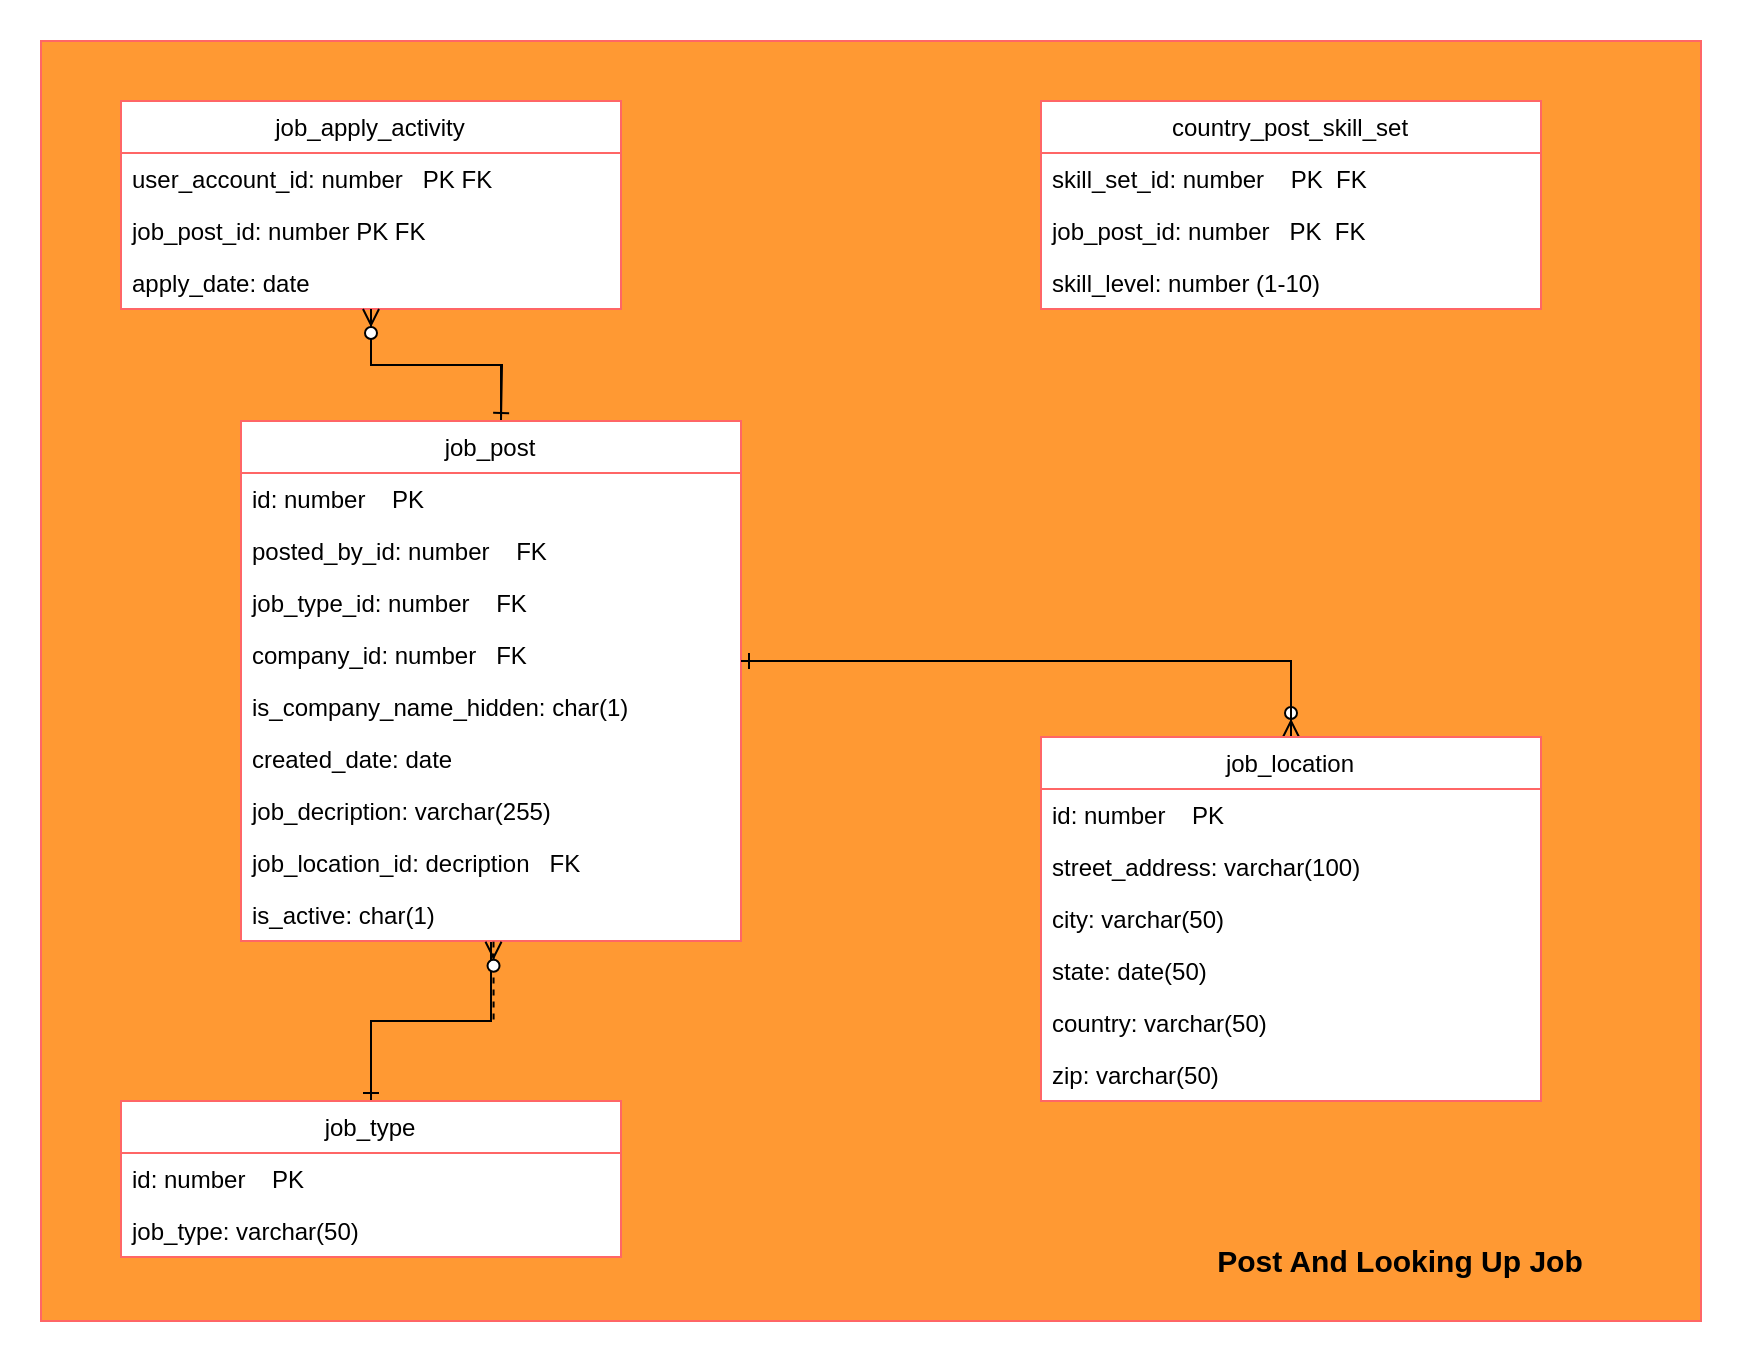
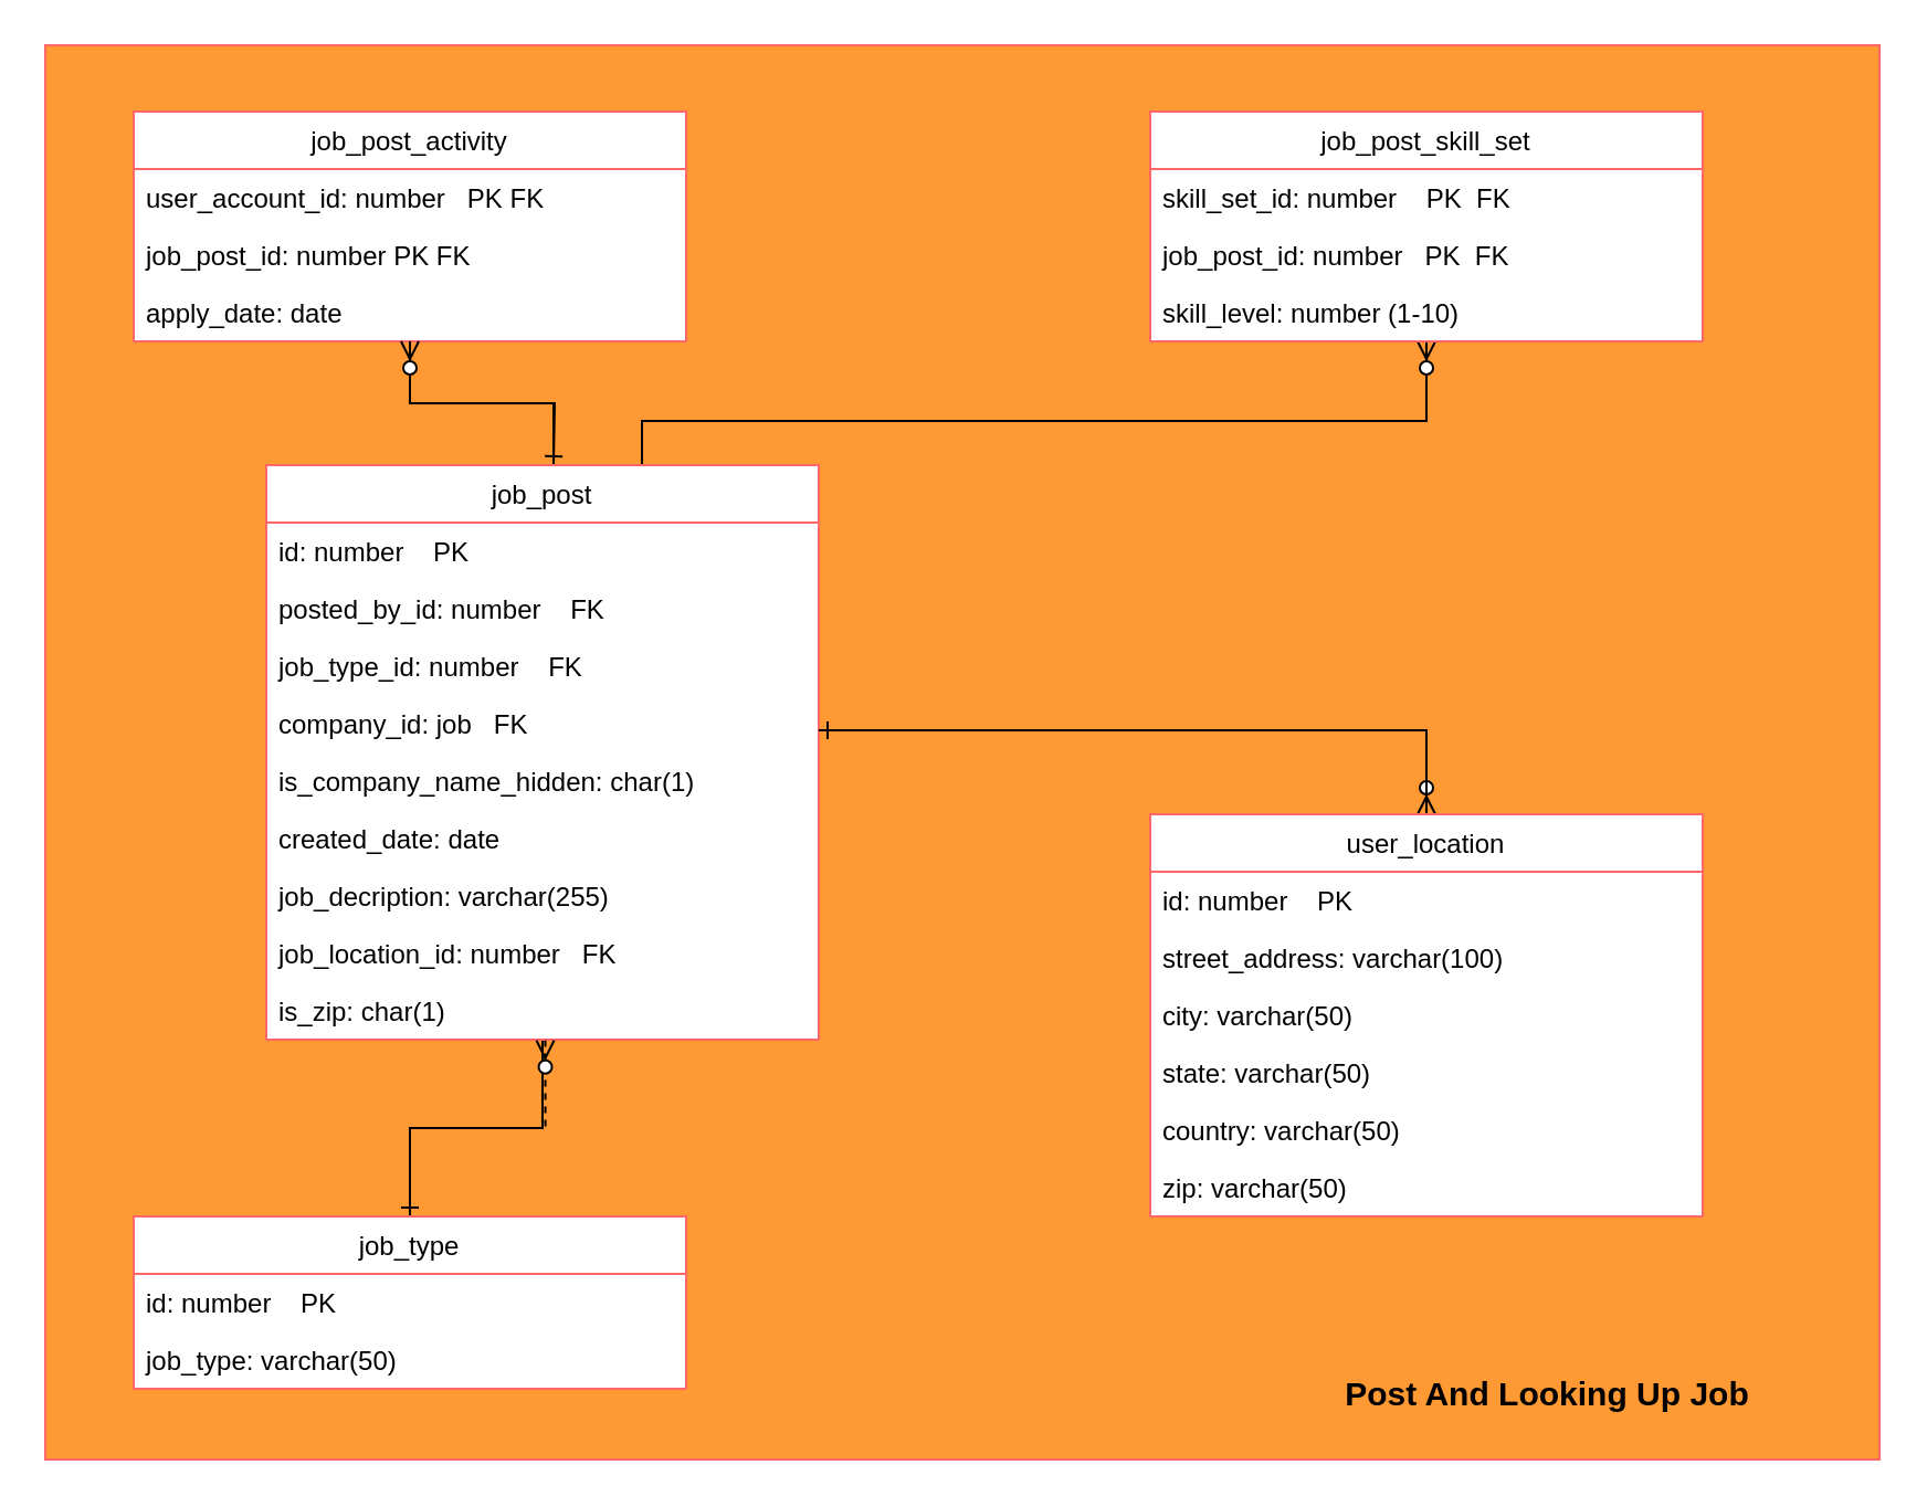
  <mxCell id="0" />
  <mxCell id="1" parent="0" />
  <mxCell id="2" value="" style="rounded=0;whiteSpace=wrap;html=1;strokeColor=#FF6666;fillColor=#FF9933;" vertex="1" parent="1"><mxGeometry width="830" height="640" as="geometry" x="20" y="20" /></mxCell>
  <mxCell id="3" style="edgeStyle=orthogonalEdgeStyle;rounded=0;orthogonalLoop=1;jettySize=auto;html=1;endArrow=ERone;endFill=0;" edge="1" parent="1" source="4"><mxGeometry relative="1" as="geometry"><mxPoint x="250" y="210" as="targetPoint" /></mxGeometry></mxCell>
- <mxCell id="4" value="job_apply_activity" style="swimlane;fontStyle=0;childLayout=stackLayout;horizontal=1;startSize=26;horizontalStack=0;resizeParent=1;resizeParentMax=0;resizeLast=0;collapsible=1;marginBottom=0;strokeColor=#FF6666;fillColor=#FFFFFF;swimlaneFillColor=#ffffff;" vertex="1" parent="1"><mxGeometry x="60" y="50" width="250" height="104" as="geometry" /></mxCell>
+ <mxCell id="4" value="job_post_activity" style="swimlane;fontStyle=0;childLayout=stackLayout;horizontal=1;startSize=26;horizontalStack=0;resizeParent=1;resizeParentMax=0;resizeLast=0;collapsible=1;marginBottom=0;strokeColor=#FF6666;fillColor=#FFFFFF;swimlaneFillColor=#ffffff;" vertex="1" parent="1"><mxGeometry x="60" y="50" width="250" height="104" as="geometry" /></mxCell>
  <mxCell id="5" value="user_account_id: number   PK FK" style="text;strokeColor=none;fillColor=none;align=left;verticalAlign=top;spacingLeft=4;spacingRight=4;overflow=hidden;rotatable=0;points=[[0,0.5],[1,0.5]];portConstraint=eastwest;" vertex="1" parent="4"><mxGeometry y="26" width="250" height="26" as="geometry" /></mxCell>
  <mxCell id="6" value="job_post_id: number PK FK" style="text;strokeColor=none;fillColor=none;align=left;verticalAlign=top;spacingLeft=4;spacingRight=4;overflow=hidden;rotatable=0;points=[[0,0.5],[1,0.5]];portConstraint=eastwest;" vertex="1" parent="4"><mxGeometry y="52" width="250" height="26" as="geometry" /></mxCell>
  <mxCell id="7" value="apply_date: date" style="text;strokeColor=none;fillColor=none;align=left;verticalAlign=top;spacingLeft=4;spacingRight=4;overflow=hidden;rotatable=0;points=[[0,0.5],[1,0.5]];portConstraint=eastwest;" vertex="1" parent="4"><mxGeometry y="78" width="250" height="26" as="geometry" /></mxCell>
  <mxCell id="8" style="edgeStyle=orthogonalEdgeStyle;rounded=0;orthogonalLoop=1;jettySize=auto;html=1;endArrow=ERzeroToMany;endFill=1;" edge="1" parent="1" source="12" target="4"><mxGeometry relative="1" as="geometry"><Array as="points"><mxPoint x="250" y="182" /><mxPoint x="185" y="182" /></Array></mxGeometry></mxCell>
+ <mxCell id="9" style="edgeStyle=orthogonalEdgeStyle;rounded=0;orthogonalLoop=1;jettySize=auto;html=1;endArrow=ERzeroToMany;endFill=1;" edge="1" parent="1" source="12" target="29"><mxGeometry relative="1" as="geometry"><Array as="points"><mxPoint x="290" y="190" /><mxPoint x="645" y="190" /></Array></mxGeometry></mxCell>
  <mxCell id="10" style="edgeStyle=orthogonalEdgeStyle;rounded=0;orthogonalLoop=1;jettySize=auto;html=1;endArrow=ERone;endFill=0;" edge="1" parent="1" source="12" target="23"><mxGeometry relative="1" as="geometry" /></mxCell>
  <mxCell id="11" style="edgeStyle=orthogonalEdgeStyle;rounded=0;orthogonalLoop=1;jettySize=auto;html=1;entryX=0.5;entryY=0;entryDx=0;entryDy=0;endArrow=ERzeroToMany;endFill=1;" edge="1" parent="1" source="12" target="31"><mxGeometry relative="1" as="geometry"><Array as="points"><mxPoint x="645" y="330" /></Array></mxGeometry></mxCell>
  <mxCell id="12" value="job_post" style="swimlane;fontStyle=0;childLayout=stackLayout;horizontal=1;startSize=26;horizontalStack=0;resizeParent=1;resizeParentMax=0;resizeLast=0;collapsible=1;marginBottom=0;strokeColor=#FF6666;fillColor=#FFFFFF;swimlaneFillColor=#ffffff;" vertex="1" parent="1"><mxGeometry x="120" y="210" width="250" height="260" as="geometry" /></mxCell>
  <mxCell id="13" value="id: number    PK" style="text;strokeColor=none;fillColor=none;align=left;verticalAlign=top;spacingLeft=4;spacingRight=4;overflow=hidden;rotatable=0;points=[[0,0.5],[1,0.5]];portConstraint=eastwest;" vertex="1" parent="12"><mxGeometry y="26" width="250" height="26" as="geometry" /></mxCell>
  <mxCell id="14" value="posted_by_id: number    FK" style="text;strokeColor=none;fillColor=none;align=left;verticalAlign=top;spacingLeft=4;spacingRight=4;overflow=hidden;rotatable=0;points=[[0,0.5],[1,0.5]];portConstraint=eastwest;" vertex="1" parent="12"><mxGeometry y="52" width="250" height="26" as="geometry" /></mxCell>
  <mxCell id="15" value="job_type_id: number    FK" style="text;strokeColor=none;fillColor=none;align=left;verticalAlign=top;spacingLeft=4;spacingRight=4;overflow=hidden;rotatable=0;points=[[0,0.5],[1,0.5]];portConstraint=eastwest;" vertex="1" parent="12"><mxGeometry y="78" width="250" height="26" as="geometry" /></mxCell>
- <mxCell id="16" value="company_id: number   FK" style="text;strokeColor=none;fillColor=none;align=left;verticalAlign=top;spacingLeft=4;spacingRight=4;overflow=hidden;rotatable=0;points=[[0,0.5],[1,0.5]];portConstraint=eastwest;" vertex="1" parent="12"><mxGeometry y="104" width="250" height="26" as="geometry" /></mxCell>
+ <mxCell id="16" value="company_id: job   FK" style="text;strokeColor=none;fillColor=none;align=left;verticalAlign=top;spacingLeft=4;spacingRight=4;overflow=hidden;rotatable=0;points=[[0,0.5],[1,0.5]];portConstraint=eastwest;" vertex="1" parent="12"><mxGeometry y="104" width="250" height="26" as="geometry" /></mxCell>
  <mxCell id="17" value="is_company_name_hidden: char(1)" style="text;strokeColor=none;fillColor=none;align=left;verticalAlign=top;spacingLeft=4;spacingRight=4;overflow=hidden;rotatable=0;points=[[0,0.5],[1,0.5]];portConstraint=eastwest;" vertex="1" parent="12"><mxGeometry y="130" width="250" height="26" as="geometry" /></mxCell>
  <mxCell id="18" value="created_date: date" style="text;strokeColor=none;fillColor=none;align=left;verticalAlign=top;spacingLeft=4;spacingRight=4;overflow=hidden;rotatable=0;points=[[0,0.5],[1,0.5]];portConstraint=eastwest;" vertex="1" parent="12"><mxGeometry y="156" width="250" height="26" as="geometry" /></mxCell>
  <mxCell id="19" value="job_decription: varchar(255)" style="text;strokeColor=none;fillColor=none;align=left;verticalAlign=top;spacingLeft=4;spacingRight=4;overflow=hidden;rotatable=0;points=[[0,0.5],[1,0.5]];portConstraint=eastwest;" vertex="1" parent="12"><mxGeometry y="182" width="250" height="26" as="geometry" /></mxCell>
- <mxCell id="20" value="job_location_id: decription   FK" style="text;strokeColor=none;fillColor=none;align=left;verticalAlign=top;spacingLeft=4;spacingRight=4;overflow=hidden;rotatable=0;points=[[0,0.5],[1,0.5]];portConstraint=eastwest;" vertex="1" parent="12"><mxGeometry y="208" width="250" height="26" as="geometry" /></mxCell>
- <mxCell id="21" value="is_active: char(1)" style="text;strokeColor=none;fillColor=none;align=left;verticalAlign=top;spacingLeft=4;spacingRight=4;overflow=hidden;rotatable=0;points=[[0,0.5],[1,0.5]];portConstraint=eastwest;" vertex="1" parent="12"><mxGeometry y="234" width="250" height="26" as="geometry" /></mxCell>
+ <mxCell id="20" value="job_location_id: number   FK" style="text;strokeColor=none;fillColor=none;align=left;verticalAlign=top;spacingLeft=4;spacingRight=4;overflow=hidden;rotatable=0;points=[[0,0.5],[1,0.5]];portConstraint=eastwest;" vertex="1" parent="12"><mxGeometry y="208" width="250" height="26" as="geometry" /></mxCell>
+ <mxCell id="21" value="is_zip: char(1)" style="text;strokeColor=none;fillColor=none;align=left;verticalAlign=top;spacingLeft=4;spacingRight=4;overflow=hidden;rotatable=0;points=[[0,0.5],[1,0.5]];portConstraint=eastwest;" vertex="1" parent="12"><mxGeometry y="234" width="250" height="26" as="geometry" /></mxCell>
  <mxCell id="22" style="edgeStyle=orthogonalEdgeStyle;rounded=0;orthogonalLoop=1;jettySize=auto;html=1;entryX=0.505;entryY=1.014;entryDx=0;entryDy=0;entryPerimeter=0;endArrow=ERzeroToMany;endFill=1;dashed=1;" edge="1" parent="1" source="23" target="21"><mxGeometry relative="1" as="geometry" /></mxCell>
  <mxCell id="23" value="job_type" style="swimlane;fontStyle=0;childLayout=stackLayout;horizontal=1;startSize=26;horizontalStack=0;resizeParent=1;resizeParentMax=0;resizeLast=0;collapsible=1;marginBottom=0;strokeColor=#FF6666;fillColor=#FFFFFF;swimlaneFillColor=#ffffff;" vertex="1" parent="1"><mxGeometry x="60" y="550" width="250" height="78" as="geometry" /></mxCell>
  <mxCell id="24" value="id: number    PK" style="text;strokeColor=none;fillColor=none;align=left;verticalAlign=top;spacingLeft=4;spacingRight=4;overflow=hidden;rotatable=0;points=[[0,0.5],[1,0.5]];portConstraint=eastwest;" vertex="1" parent="23"><mxGeometry y="26" width="250" height="26" as="geometry" /></mxCell>
  <mxCell id="25" value="job_type: varchar(50)" style="text;strokeColor=none;fillColor=none;align=left;verticalAlign=top;spacingLeft=4;spacingRight=4;overflow=hidden;rotatable=0;points=[[0,0.5],[1,0.5]];portConstraint=eastwest;" vertex="1" parent="23"><mxGeometry y="52" width="250" height="26" as="geometry" /></mxCell>
- <mxCell id="26" value="country_post_skill_set" style="swimlane;fontStyle=0;childLayout=stackLayout;horizontal=1;startSize=26;horizontalStack=0;resizeParent=1;resizeParentMax=0;resizeLast=0;collapsible=1;marginBottom=0;strokeColor=#FF6666;fillColor=#FFFFFF;swimlaneFillColor=#ffffff;" vertex="1" parent="1"><mxGeometry x="520" y="50" width="250" height="104" as="geometry" /></mxCell>
+ <mxCell id="26" value="job_post_skill_set" style="swimlane;fontStyle=0;childLayout=stackLayout;horizontal=1;startSize=26;horizontalStack=0;resizeParent=1;resizeParentMax=0;resizeLast=0;collapsible=1;marginBottom=0;strokeColor=#FF6666;fillColor=#FFFFFF;swimlaneFillColor=#ffffff;" vertex="1" parent="1"><mxGeometry x="520" y="50" width="250" height="104" as="geometry" /></mxCell>
  <mxCell id="27" value="skill_set_id: number    PK  FK" style="text;strokeColor=none;fillColor=none;align=left;verticalAlign=top;spacingLeft=4;spacingRight=4;overflow=hidden;rotatable=0;points=[[0,0.5],[1,0.5]];portConstraint=eastwest;" vertex="1" parent="26"><mxGeometry y="26" width="250" height="26" as="geometry" /></mxCell>
  <mxCell id="28" value="job_post_id: number   PK  FK" style="text;strokeColor=none;fillColor=none;align=left;verticalAlign=top;spacingLeft=4;spacingRight=4;overflow=hidden;rotatable=0;points=[[0,0.5],[1,0.5]];portConstraint=eastwest;" vertex="1" parent="26"><mxGeometry y="52" width="250" height="26" as="geometry" /></mxCell>
  <mxCell id="29" value="skill_level: number (1-10)" style="text;strokeColor=none;fillColor=none;align=left;verticalAlign=top;spacingLeft=4;spacingRight=4;overflow=hidden;rotatable=0;points=[[0,0.5],[1,0.5]];portConstraint=eastwest;" vertex="1" parent="26"><mxGeometry y="78" width="250" height="26" as="geometry" /></mxCell>
  <mxCell id="30" style="edgeStyle=orthogonalEdgeStyle;rounded=0;orthogonalLoop=1;jettySize=auto;html=1;endArrow=ERone;endFill=0;" edge="1" parent="1" source="31" target="16"><mxGeometry relative="1" as="geometry"><Array as="points"><mxPoint x="645" y="330" /></Array></mxGeometry></mxCell>
- <mxCell id="31" value="job_location" style="swimlane;fontStyle=0;childLayout=stackLayout;horizontal=1;startSize=26;horizontalStack=0;resizeParent=1;resizeParentMax=0;resizeLast=0;collapsible=1;marginBottom=0;strokeColor=#FF6666;fillColor=#FFFFFF;swimlaneFillColor=#ffffff;" vertex="1" parent="1"><mxGeometry x="520" y="368" width="250" height="182" as="geometry" /></mxCell>
+ <mxCell id="31" value="user_location" style="swimlane;fontStyle=0;childLayout=stackLayout;horizontal=1;startSize=26;horizontalStack=0;resizeParent=1;resizeParentMax=0;resizeLast=0;collapsible=1;marginBottom=0;strokeColor=#FF6666;fillColor=#FFFFFF;swimlaneFillColor=#ffffff;" vertex="1" parent="1"><mxGeometry x="520" y="368" width="250" height="182" as="geometry" /></mxCell>
  <mxCell id="32" value="id: number    PK" style="text;strokeColor=none;fillColor=none;align=left;verticalAlign=top;spacingLeft=4;spacingRight=4;overflow=hidden;rotatable=0;points=[[0,0.5],[1,0.5]];portConstraint=eastwest;" vertex="1" parent="31"><mxGeometry y="26" width="250" height="26" as="geometry" /></mxCell>
  <mxCell id="33" value="street_address: varchar(100)" style="text;strokeColor=none;fillColor=none;align=left;verticalAlign=top;spacingLeft=4;spacingRight=4;overflow=hidden;rotatable=0;points=[[0,0.5],[1,0.5]];portConstraint=eastwest;" vertex="1" parent="31"><mxGeometry y="52" width="250" height="26" as="geometry" /></mxCell>
  <mxCell id="34" value="city: varchar(50)" style="text;strokeColor=none;fillColor=none;align=left;verticalAlign=top;spacingLeft=4;spacingRight=4;overflow=hidden;rotatable=0;points=[[0,0.5],[1,0.5]];portConstraint=eastwest;" vertex="1" parent="31"><mxGeometry y="78" width="250" height="26" as="geometry" /></mxCell>
- <mxCell id="35" value="state: date(50)" style="text;strokeColor=none;fillColor=none;align=left;verticalAlign=top;spacingLeft=4;spacingRight=4;overflow=hidden;rotatable=0;points=[[0,0.5],[1,0.5]];portConstraint=eastwest;" vertex="1" parent="31"><mxGeometry y="104" width="250" height="26" as="geometry" /></mxCell>
+ <mxCell id="35" value="state: varchar(50)" style="text;strokeColor=none;fillColor=none;align=left;verticalAlign=top;spacingLeft=4;spacingRight=4;overflow=hidden;rotatable=0;points=[[0,0.5],[1,0.5]];portConstraint=eastwest;" vertex="1" parent="31"><mxGeometry y="104" width="250" height="26" as="geometry" /></mxCell>
  <mxCell id="36" value="country: varchar(50)" style="text;strokeColor=none;fillColor=none;align=left;verticalAlign=top;spacingLeft=4;spacingRight=4;overflow=hidden;rotatable=0;points=[[0,0.5],[1,0.5]];portConstraint=eastwest;" vertex="1" parent="31"><mxGeometry y="130" width="250" height="26" as="geometry" /></mxCell>
  <mxCell id="37" value="zip: varchar(50)" style="text;strokeColor=none;fillColor=none;align=left;verticalAlign=top;spacingLeft=4;spacingRight=4;overflow=hidden;rotatable=0;points=[[0,0.5],[1,0.5]];portConstraint=eastwest;" vertex="1" parent="31"><mxGeometry y="156" width="250" height="26" as="geometry" /></mxCell>
  <mxCell id="38" value="Post And Looking Up Job" style="text;html=1;strokeColor=none;fillColor=none;align=center;verticalAlign=middle;whiteSpace=wrap;rounded=0;fontStyle=1;fontSize=15;" vertex="1" parent="1"><mxGeometry x="580" y="610" width="240" height="40" as="geometry" /></mxCell>
